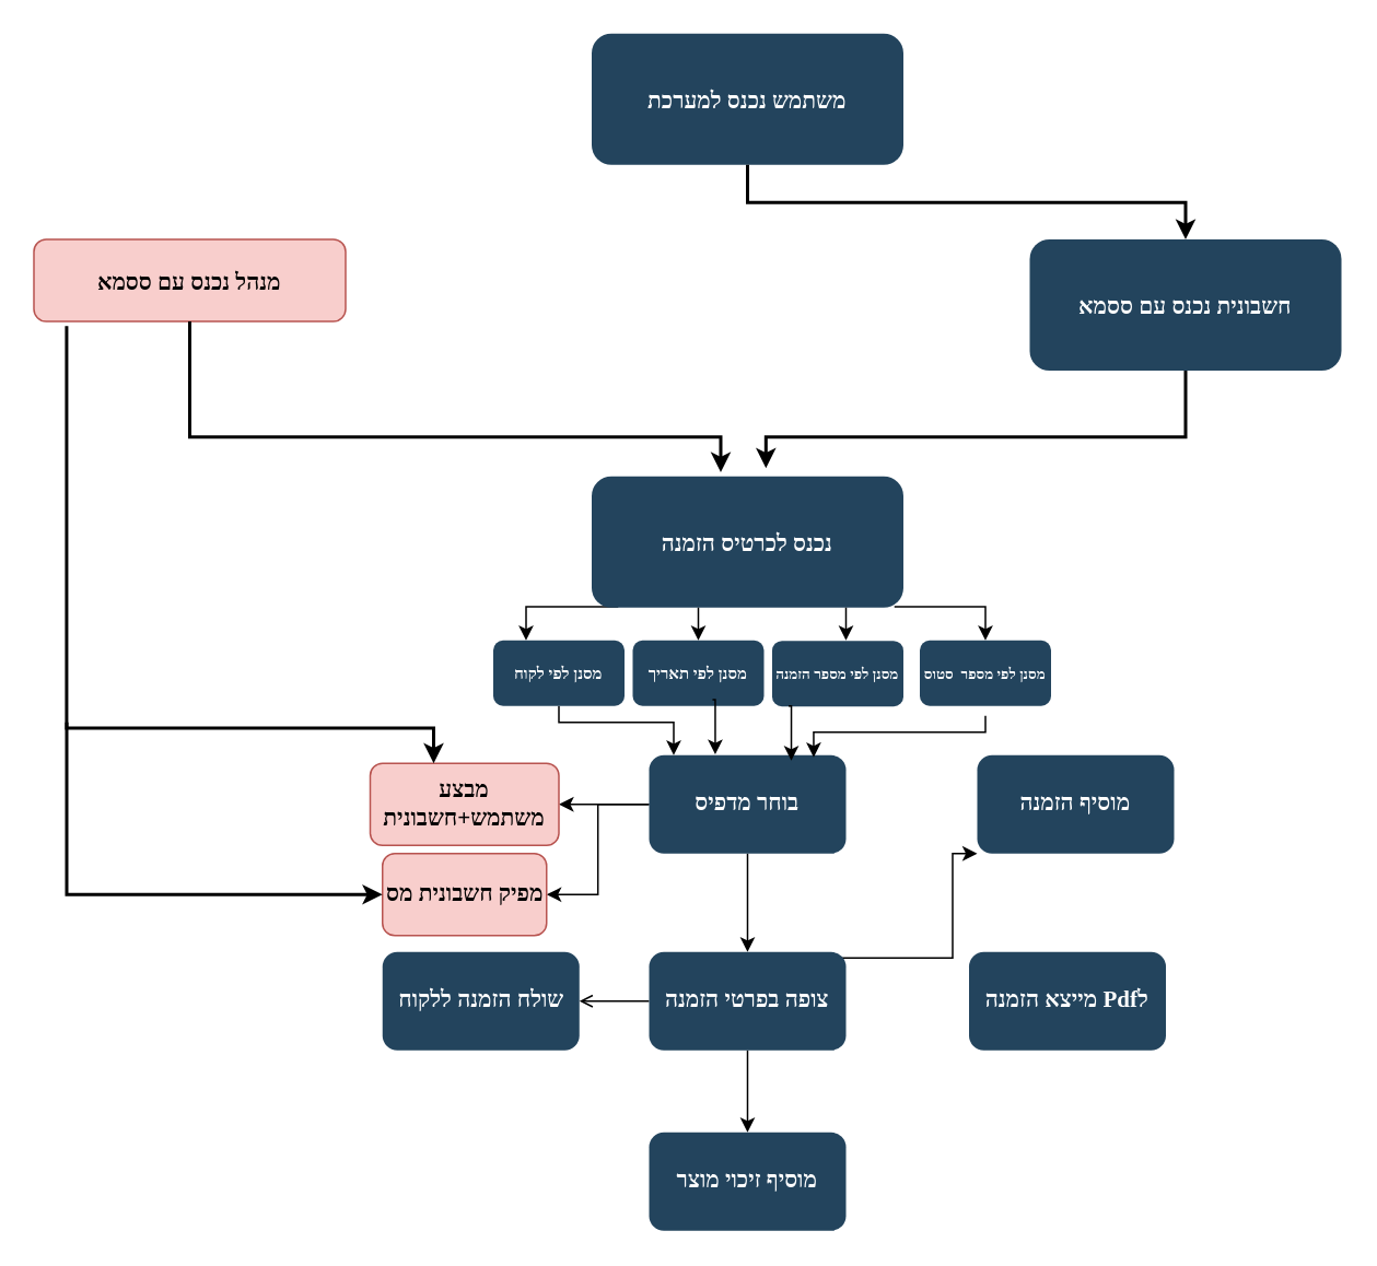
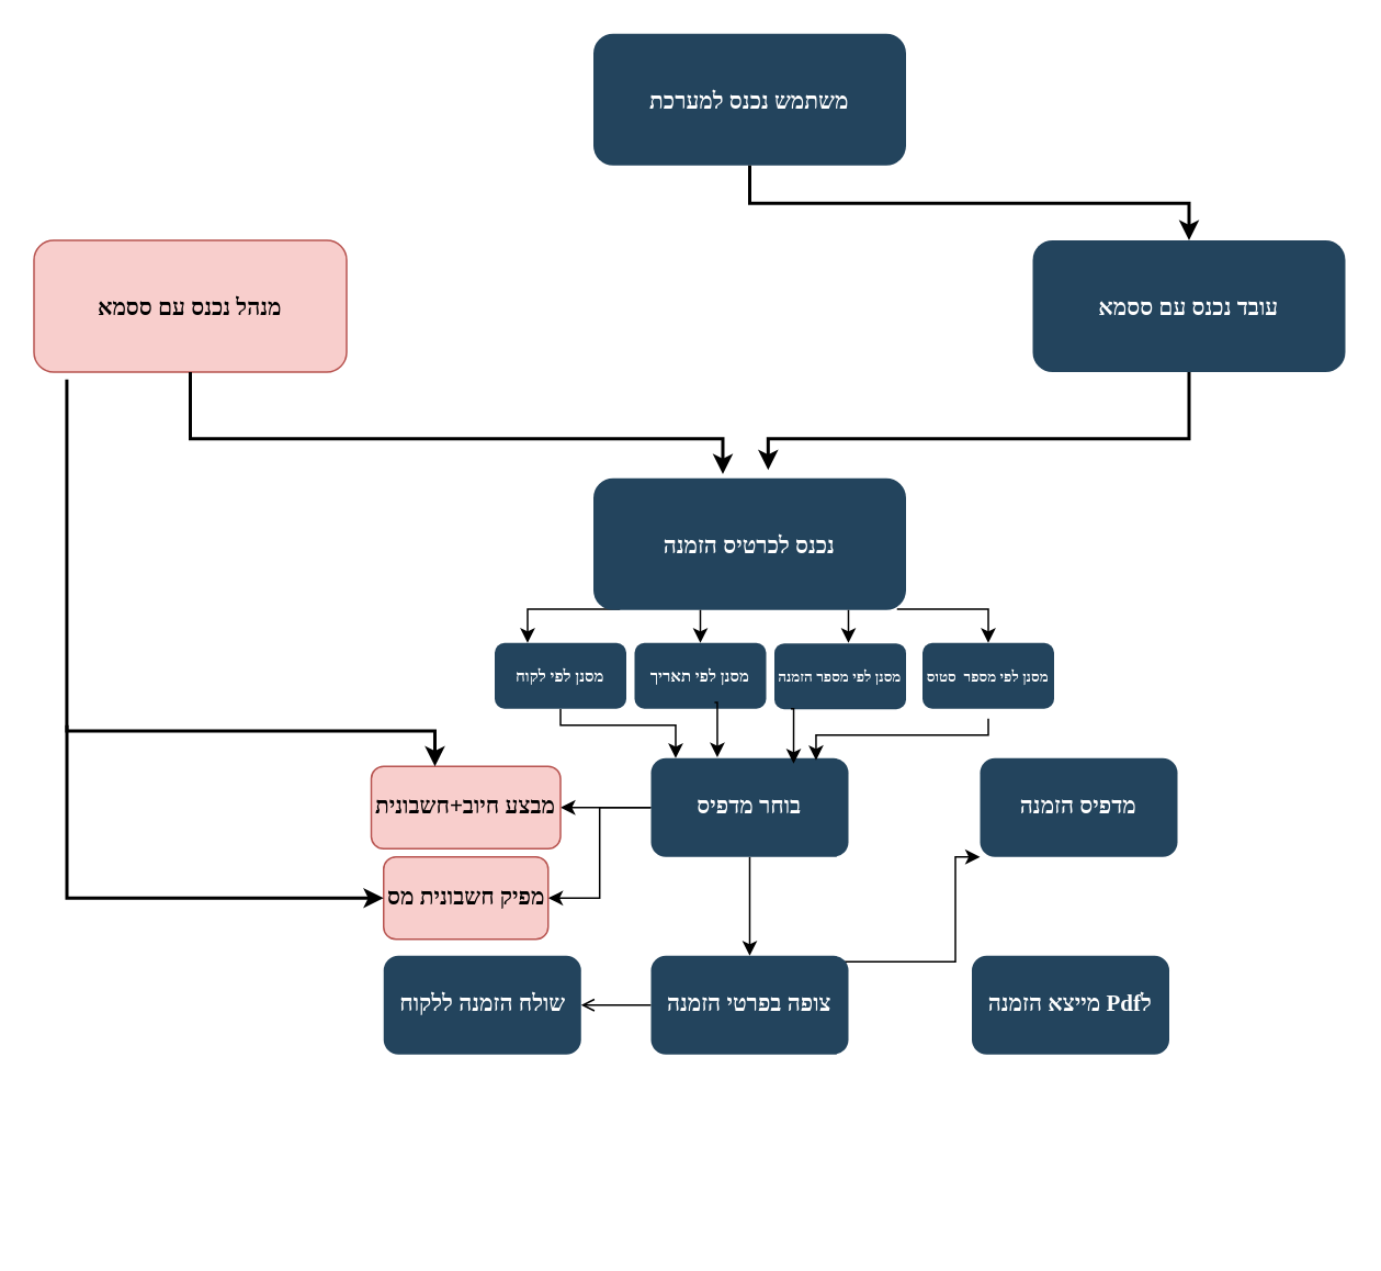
  <mxCell id="0" />
  <mxCell id="1" parent="0" />
  <mxCell id="2" value="משתמש נכנס למערכת" style="rounded=1;fillColor=#23445D;gradientColor=none;strokeColor=none;fontColor=#FFFFFF;fontStyle=1;fontFamily=Tahoma;fontSize=14" parent="1" vertex="1"><mxGeometry x="360" y="20" width="190" height="80" as="geometry" /></mxCell>
- <mxCell id="3" value="חשבונית נכנס עם ססמא" style="rounded=1;fillColor=#23445D;gradientColor=none;strokeColor=none;fontColor=#FFFFFF;fontStyle=1;fontFamily=Tahoma;fontSize=14" parent="1" vertex="1"><mxGeometry x="627" y="145.5" width="190" height="80" as="geometry" /></mxCell>
+ <mxCell id="3" value="עובד נכנס עם ססמא" style="rounded=1;fillColor=#23445D;gradientColor=none;strokeColor=none;fontColor=#FFFFFF;fontStyle=1;fontFamily=Tahoma;fontSize=14" parent="1" vertex="1"><mxGeometry x="627" y="145.5" width="190" height="80" as="geometry" /></mxCell>
  <mxCell id="4" value="" style="edgeStyle=elbowEdgeStyle;elbow=vertical;strokeWidth=2;rounded=0" parent="1" source="2" target="3" edge="1"><mxGeometry x="337" y="215.5" width="100" height="100" as="geometry"><mxPoint x="-383" y="125.5" as="sourcePoint" /><mxPoint x="-283" y="25.5" as="targetPoint" /></mxGeometry></mxCell>
- <mxCell id="5" value="מנהל נכנס עם ססמא" style="rounded=1;fillColor=#f8cecc;strokeColor=#b85450;fontStyle=1;fontFamily=Tahoma;fontSize=14" parent="1" vertex="1"><mxGeometry x="20" y="145.5" width="190" height="50" as="geometry" /></mxCell>
+ <mxCell id="5" value="מנהל נכנס עם ססמא" style="rounded=1;fillColor=#f8cecc;strokeColor=#b85450;fontStyle=1;fontFamily=Tahoma;fontSize=14" parent="1" vertex="1"><mxGeometry x="20" y="145.5" width="190" height="80" as="geometry" /></mxCell>
  <mxCell id="6" value="" style="edgeStyle=elbowEdgeStyle;elbow=vertical;strokeWidth=2;rounded=0;entryX=0.414;entryY=-0.031;entryDx=0;entryDy=0;entryPerimeter=0;" parent="1" source="5" target="10" edge="1"><mxGeometry x="-23" y="135.5" width="100" height="100" as="geometry"><mxPoint x="-743" y="45.5" as="sourcePoint" /><mxPoint x="440" y="280" as="targetPoint" /><Array as="points"><mxPoint x="410" y="266" /></Array></mxGeometry></mxCell>
  <mxCell id="7" value="" style="edgeStyle=elbowEdgeStyle;elbow=vertical;strokeWidth=2;rounded=0;entryX=0.559;entryY=-0.062;entryDx=0;entryDy=0;entryPerimeter=0;" parent="1" source="3" target="10" edge="1"><mxGeometry x="-23" y="135.5" width="100" height="100" as="geometry"><mxPoint x="-743" y="45.5" as="sourcePoint" /><mxPoint x="562" y="265.5" as="targetPoint" /><Array as="points"><mxPoint x="460" y="266" /><mxPoint x="450" y="246" /></Array></mxGeometry></mxCell>
  <mxCell id="8" value="" style="edgeStyle=orthogonalEdgeStyle;rounded=0;orthogonalLoop=1;jettySize=auto;html=1;exitX=0.971;exitY=0.994;exitDx=0;exitDy=0;exitPerimeter=0;" edge="1" parent="1" source="10"><mxGeometry relative="1" as="geometry"><mxPoint x="600" y="390" as="targetPoint" /><Array as="points"><mxPoint x="600" y="370" /></Array></mxGeometry></mxCell>
  <mxCell id="9" value="" style="edgeStyle=orthogonalEdgeStyle;rounded=0;orthogonalLoop=1;jettySize=auto;html=1;exitX=0.085;exitY=0.994;exitDx=0;exitDy=0;exitPerimeter=0;entryX=0.25;entryY=0;entryDx=0;entryDy=0;" edge="1" parent="1" source="10" target="21"><mxGeometry relative="1" as="geometry"><mxPoint x="320" y="380" as="targetPoint" /><Array as="points"><mxPoint x="320" y="370" /></Array></mxGeometry></mxCell>
  <mxCell id="10" value="נכנס לכרטיס הזמנה" style="rounded=1;fillColor=#23445D;gradientColor=none;strokeColor=none;fontColor=#FFFFFF;fontStyle=1;fontFamily=Tahoma;fontSize=14" vertex="1" parent="1"><mxGeometry x="360" y="290" width="190" height="80" as="geometry" /></mxCell>
  <mxCell id="11" value="" style="edgeStyle=orthogonalEdgeStyle;rounded=0;orthogonalLoop=1;jettySize=auto;html=1;" edge="1" parent="1" source="16" target="28"><mxGeometry relative="1" as="geometry" /></mxCell>
  <mxCell id="12" value="" style="edgeStyle=orthogonalEdgeStyle;rounded=0;orthogonalLoop=1;jettySize=auto;html=1;entryX=1;entryY=0.5;entryDx=0;entryDy=0;" edge="1" parent="1" source="16" target="27"><mxGeometry relative="1" as="geometry"><mxPoint x="455" y="600" as="targetPoint" /></mxGeometry></mxCell>
  <mxCell id="13" value="" style="edgeStyle=orthogonalEdgeStyle;rounded=0;orthogonalLoop=1;jettySize=auto;html=1;exitX=0;exitY=0.5;exitDx=0;exitDy=0;endArrow=open;" edge="1" parent="1" source="35" target="31"><mxGeometry relative="1" as="geometry"><mxPoint x="400" y="540" as="sourcePoint" /></mxGeometry></mxCell>
  <mxCell id="14" value="" style="edgeStyle=orthogonalEdgeStyle;rounded=0;orthogonalLoop=1;jettySize=auto;html=1;entryX=0;entryY=1;entryDx=0;entryDy=0;exitX=0.913;exitY=0.061;exitDx=0;exitDy=0;exitPerimeter=0;" edge="1" parent="1" source="35" target="32"><mxGeometry relative="1" as="geometry"><mxPoint x="531" y="576" as="sourcePoint" /><Array as="points"><mxPoint x="580" y="584" /><mxPoint x="580" y="520" /></Array></mxGeometry></mxCell>
  <mxCell id="15" value="" style="edgeStyle=orthogonalEdgeStyle;rounded=0;orthogonalLoop=1;jettySize=auto;html=1;" edge="1" parent="1" source="16" target="35"><mxGeometry relative="1" as="geometry" /></mxCell>
  <mxCell id="16" value="בוחר מדפיס" style="whiteSpace=wrap;html=1;rounded=1;fontFamily=Tahoma;fontSize=14;fontColor=#FFFFFF;fontStyle=1;strokeColor=none;fillColor=#23445D;" vertex="1" parent="1"><mxGeometry x="395" y="460" width="120" height="60" as="geometry" /></mxCell>
  <mxCell id="17" value="&lt;font style=&quot;font-size: 10px&quot;&gt;מסנן לפי תאריך&lt;/font&gt;" style="whiteSpace=wrap;html=1;rounded=1;fontFamily=Tahoma;fontSize=14;fontColor=#FFFFFF;fontStyle=1;strokeColor=none;fillColor=#23445D;" vertex="1" parent="1"><mxGeometry x="385" y="390" width="80" height="40" as="geometry" /></mxCell>
  <mxCell id="18" value="&lt;font style=&quot;font-size: 9px&quot;&gt;מסנן לפי מספר הזמנה&lt;/font&gt;" style="whiteSpace=wrap;html=1;rounded=1;fontFamily=Tahoma;fontSize=14;fontColor=#FFFFFF;fontStyle=1;strokeColor=none;fillColor=#23445D;" vertex="1" parent="1"><mxGeometry x="470" y="390.25" width="80" height="40" as="geometry" /></mxCell>
  <mxCell id="19" value="" style="edgeStyle=orthogonalEdgeStyle;rounded=0;orthogonalLoop=1;jettySize=auto;html=1;" edge="1" parent="1"><mxGeometry relative="1" as="geometry"><mxPoint x="515" y="370" as="sourcePoint" /><mxPoint x="515" y="390" as="targetPoint" /><Array as="points"><mxPoint x="515" y="380" /><mxPoint x="515" y="380" /></Array></mxGeometry></mxCell>
  <mxCell id="20" value="" style="edgeStyle=orthogonalEdgeStyle;rounded=0;orthogonalLoop=1;jettySize=auto;html=1;" edge="1" parent="1" source="21"><mxGeometry relative="1" as="geometry"><mxPoint x="410" y="460" as="targetPoint" /><Array as="points"><mxPoint x="340" y="440" /><mxPoint x="410" y="440" /><mxPoint x="410" y="460" /></Array></mxGeometry></mxCell>
  <mxCell id="21" value="&lt;font style=&quot;font-size: 10px&quot;&gt;מסנן לפי לקוח&lt;/font&gt;" style="whiteSpace=wrap;html=1;rounded=1;fontFamily=Tahoma;fontSize=14;fontColor=#FFFFFF;fontStyle=1;strokeColor=none;fillColor=#23445D;" vertex="1" parent="1"><mxGeometry x="300" y="390" width="80" height="40" as="geometry" /></mxCell>
  <mxCell id="22" value="" style="edgeStyle=orthogonalEdgeStyle;rounded=0;orthogonalLoop=1;jettySize=auto;html=1;entryX=0.836;entryY=-0.078;entryDx=0;entryDy=0;entryPerimeter=0;" edge="1" parent="1"><mxGeometry relative="1" as="geometry"><mxPoint x="600" y="436" as="sourcePoint" /><mxPoint x="495.32" y="461.32" as="targetPoint" /><Array as="points"><mxPoint x="600" y="446" /><mxPoint x="495" y="446" /></Array></mxGeometry></mxCell>
  <mxCell id="23" value="&lt;font style=&quot;font-size: 9px&quot;&gt;מסנן לפי מספר&amp;nbsp; סטוס&lt;/font&gt;" style="whiteSpace=wrap;html=1;rounded=1;fontFamily=Tahoma;fontSize=14;fontColor=#FFFFFF;fontStyle=1;strokeColor=none;fillColor=#23445D;" vertex="1" parent="1"><mxGeometry x="560" y="390" width="80" height="40" as="geometry" /></mxCell>
  <mxCell id="24" value="" style="edgeStyle=orthogonalEdgeStyle;rounded=0;orthogonalLoop=1;jettySize=auto;html=1;entryX=0.5;entryY=0;entryDx=0;entryDy=0;" edge="1" parent="1" target="17"><mxGeometry relative="1" as="geometry"><mxPoint x="425" y="370" as="sourcePoint" /><mxPoint x="665" y="330" as="targetPoint" /></mxGeometry></mxCell>
  <mxCell id="25" value="" style="edgeStyle=orthogonalEdgeStyle;rounded=0;orthogonalLoop=1;jettySize=auto;html=1;entryX=0.336;entryY=-0.008;entryDx=0;entryDy=0;entryPerimeter=0;exitX=0.608;exitY=0.904;exitDx=0;exitDy=0;exitPerimeter=0;" edge="1" parent="1" source="17" target="16"><mxGeometry relative="1" as="geometry"><mxPoint x="435" y="380" as="sourcePoint" /><mxPoint x="435" y="400" as="targetPoint" /></mxGeometry></mxCell>
  <mxCell id="26" value="" style="edgeStyle=orthogonalEdgeStyle;rounded=0;orthogonalLoop=1;jettySize=auto;html=1;entryX=0.336;entryY=-0.008;entryDx=0;entryDy=0;entryPerimeter=0;exitX=0.608;exitY=0.904;exitDx=0;exitDy=0;exitPerimeter=0;" edge="1" parent="1"><mxGeometry relative="1" as="geometry"><mxPoint x="480" y="430" as="sourcePoint" /><mxPoint x="481.68" y="463.36" as="targetPoint" /></mxGeometry></mxCell>
  <mxCell id="27" value="מפיק חשבונית מס" style="whiteSpace=wrap;html=1;rounded=1;fontFamily=Tahoma;fontSize=14;fontStyle=1;strokeColor=#b85450;fillColor=#f8cecc;" vertex="1" parent="1"><mxGeometry x="232.5" y="520" width="100" height="50" as="geometry" /></mxCell>
- <mxCell id="28" value="מבצע משתמש+חשבונית" style="whiteSpace=wrap;html=1;rounded=1;fontFamily=Tahoma;fontSize=14;fontStyle=1;strokeColor=#b85450;fillColor=#f8cecc;" vertex="1" parent="1"><mxGeometry x="225" y="465" width="115" height="50" as="geometry" /></mxCell>
+ <mxCell id="28" value="מבצע חיוב+חשבונית" style="whiteSpace=wrap;html=1;rounded=1;fontFamily=Tahoma;fontSize=14;fontStyle=1;strokeColor=#b85450;fillColor=#f8cecc;" vertex="1" parent="1"><mxGeometry x="225" y="465" width="115" height="50" as="geometry" /></mxCell>
  <mxCell id="29" value="" style="edgeStyle=elbowEdgeStyle;elbow=vertical;strokeWidth=2;rounded=0;entryX=0.414;entryY=-0.031;entryDx=0;entryDy=0;entryPerimeter=0;exitX=0.105;exitY=1.056;exitDx=0;exitDy=0;exitPerimeter=0;" edge="1" parent="1" source="5"><mxGeometry x="-198" y="312.98" width="100" height="100" as="geometry"><mxPoint x="-60" y="402.98" as="sourcePoint" /><mxPoint x="263.66" y="465" as="targetPoint" /><Array as="points"><mxPoint x="235" y="443.48" /></Array></mxGeometry></mxCell>
  <mxCell id="30" value="" style="edgeStyle=elbowEdgeStyle;elbow=vertical;strokeWidth=2;rounded=0;entryX=0;entryY=0.5;entryDx=0;entryDy=0;" edge="1" parent="1" target="27"><mxGeometry x="-101.66" y="350" width="100" height="100" as="geometry"><mxPoint x="40" y="440" as="sourcePoint" /><mxPoint x="360" y="502.02" as="targetPoint" /><Array as="points"><mxPoint x="130" y="545" /></Array></mxGeometry></mxCell>
  <mxCell id="31" value="שולח הזמנה ללקוח" style="whiteSpace=wrap;html=1;rounded=1;fontFamily=Tahoma;fontSize=14;fontColor=#FFFFFF;fontStyle=1;strokeColor=none;fillColor=#23445D;" vertex="1" parent="1"><mxGeometry x="232.5" y="580" width="120" height="60" as="geometry" /></mxCell>
- <mxCell id="32" value="מוסיף הזמנה" style="whiteSpace=wrap;html=1;rounded=1;fontFamily=Tahoma;fontSize=14;fontColor=#FFFFFF;fontStyle=1;strokeColor=none;fillColor=#23445D;" vertex="1" parent="1"><mxGeometry x="595" y="460" width="120" height="60" as="geometry" /></mxCell>
+ <mxCell id="32" value="מדפיס הזמנה" style="whiteSpace=wrap;html=1;rounded=1;fontFamily=Tahoma;fontSize=14;fontColor=#FFFFFF;fontStyle=1;strokeColor=none;fillColor=#23445D;" vertex="1" parent="1"><mxGeometry x="595" y="460" width="120" height="60" as="geometry" /></mxCell>
  <mxCell id="33" value="מייצא הזמנה Pdfל" style="whiteSpace=wrap;html=1;rounded=1;fontFamily=Tahoma;fontSize=14;fontColor=#FFFFFF;fontStyle=1;strokeColor=none;fillColor=#23445D;" vertex="1" parent="1"><mxGeometry x="590" y="580" width="120" height="60" as="geometry" /></mxCell>
- <mxCell id="34" value="" style="edgeStyle=orthogonalEdgeStyle;rounded=0;orthogonalLoop=1;jettySize=auto;html=1;" edge="1" parent="1" source="35" target="36"><mxGeometry relative="1" as="geometry" /></mxCell>
  <mxCell id="35" value="צופה בפרטי הזמנה" style="whiteSpace=wrap;html=1;rounded=1;fontFamily=Tahoma;fontSize=14;fontColor=#FFFFFF;fontStyle=1;strokeColor=none;fillColor=#23445D;" vertex="1" parent="1"><mxGeometry x="395" y="580" width="120" height="60" as="geometry" /></mxCell>
- <mxCell id="36" value="מוסיף זיכוי מוצר" style="whiteSpace=wrap;html=1;rounded=1;fontFamily=Tahoma;fontSize=14;fontColor=#FFFFFF;fontStyle=1;strokeColor=none;fillColor=#23445D;" vertex="1" parent="1"><mxGeometry x="395" y="690" width="120" height="60" as="geometry" /></mxCell>
